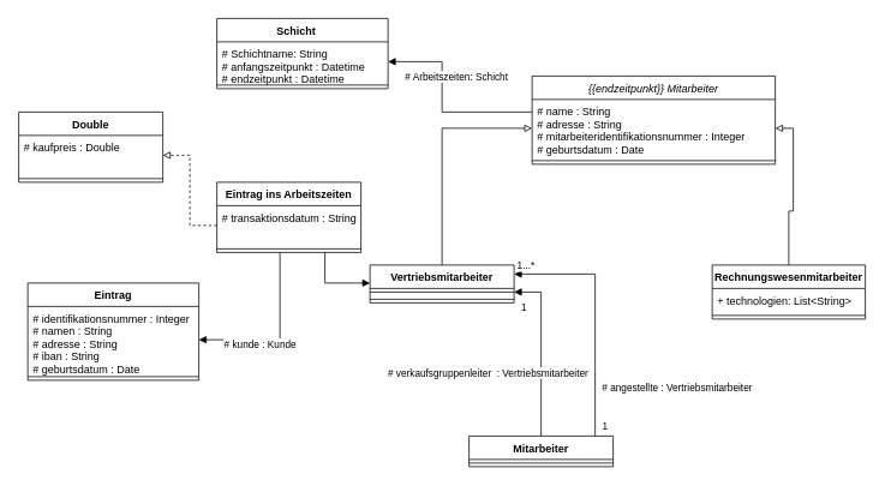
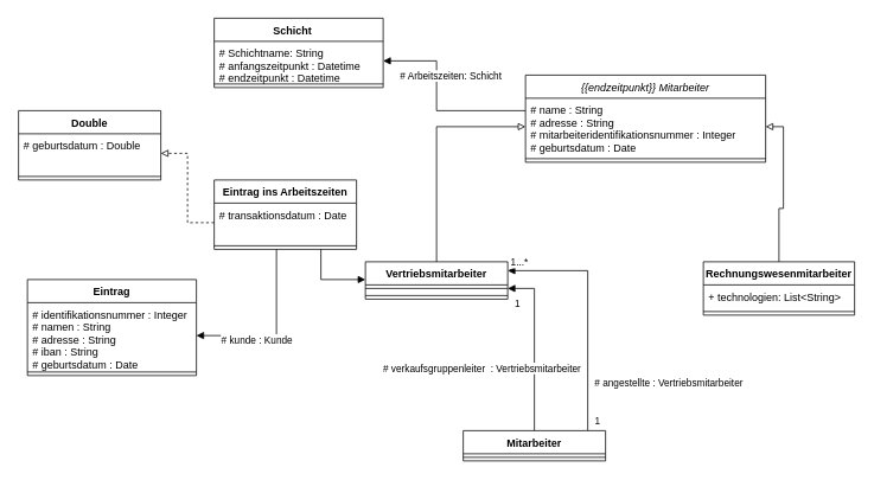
  <mxCell id="0" />
  <mxCell id="1" parent="0" />
  <mxCell id="2" value="{{endzeitpunkt}} Mitarbeiter" style="swimlane;fontStyle=2;align=center;verticalAlign=top;childLayout=stackLayout;horizontal=1;startSize=26;horizontalStack=0;resizeParent=1;resizeParentMax=0;resizeLast=0;collapsible=1;marginBottom=0;" parent="1" vertex="1"><mxGeometry x="590" y="84" width="270" height="98" as="geometry" /></mxCell>
  <mxCell id="3" value="# name : String&#10;# adresse : String&#10;# mitarbeiteridentifikationsnummer : Integer&#10;# geburtsdatum : Date" style="text;strokeColor=none;fillColor=none;align=left;verticalAlign=top;spacingLeft=4;spacingRight=4;overflow=hidden;rotatable=0;points=[[0,0.5],[1,0.5]];portConstraint=eastwest;spacingTop=0;fontColor=#000000;" parent="2" vertex="1"><mxGeometry y="26" width="270" height="64" as="geometry" /></mxCell>
  <mxCell id="4" value="" style="line;strokeWidth=1;fillColor=none;align=left;verticalAlign=middle;spacingTop=-1;spacingLeft=3;spacingRight=3;rotatable=0;labelPosition=right;points=[];portConstraint=eastwest;strokeColor=inherit;" parent="2" vertex="1"><mxGeometry y="90" width="270" height="8" as="geometry" /></mxCell>
  <mxCell id="5" style="edgeStyle=orthogonalEdgeStyle;rounded=0;orthogonalLoop=1;jettySize=auto;html=1;exitX=0.5;exitY=0;exitDx=0;exitDy=0;fontColor=#000000;endArrow=block;endFill=0;" parent="1" source="6" target="3" edge="1"><mxGeometry relative="1" as="geometry"><mxPoint x="580" y="224" as="targetPoint" /></mxGeometry></mxCell>
  <mxCell id="6" value="Vertriebsmitarbeiter" style="swimlane;fontStyle=1;align=center;verticalAlign=top;childLayout=stackLayout;horizontal=1;startSize=26;horizontalStack=0;resizeParent=1;resizeParentMax=0;resizeLast=0;collapsible=1;marginBottom=0;fontColor=#000000;" parent="1" vertex="1"><mxGeometry x="410" y="294" width="160" height="42" as="geometry" /></mxCell>
  <mxCell id="7" value="" style="line;strokeWidth=1;fillColor=none;align=left;verticalAlign=middle;spacingTop=-1;spacingLeft=3;spacingRight=3;rotatable=0;labelPosition=right;points=[];portConstraint=eastwest;strokeColor=inherit;fontColor=#000000;" parent="6" vertex="1"><mxGeometry y="26" width="160" height="8" as="geometry" /></mxCell>
  <mxCell id="8" value="" style="line;strokeWidth=1;fillColor=none;align=left;verticalAlign=middle;spacingTop=-1;spacingLeft=3;spacingRight=3;rotatable=0;labelPosition=right;points=[];portConstraint=eastwest;strokeColor=inherit;fontColor=#000000;" parent="6" vertex="1"><mxGeometry y="34" width="160" height="8" as="geometry" /></mxCell>
  <mxCell id="9" style="edgeStyle=orthogonalEdgeStyle;rounded=0;orthogonalLoop=1;jettySize=auto;html=1;exitX=0.5;exitY=0;exitDx=0;exitDy=0;fontColor=#000000;endArrow=block;endFill=0;" parent="1" source="10" target="3" edge="1"><mxGeometry relative="1" as="geometry"><mxPoint x="850" y="224" as="targetPoint" /></mxGeometry></mxCell>
  <mxCell id="10" value="Rechnungswesenmitarbeiter&#10;" style="swimlane;fontStyle=1;align=center;verticalAlign=top;childLayout=stackLayout;horizontal=1;startSize=26;horizontalStack=0;resizeParent=1;resizeParentMax=0;resizeLast=0;collapsible=1;marginBottom=0;fontColor=#000000;" parent="1" vertex="1"><mxGeometry x="790" y="294" width="170" height="60" as="geometry"><mxRectangle x="420" y="360" width="200" height="30" as="alternateBounds" /></mxGeometry></mxCell>
  <mxCell id="11" value="+ technologien: List&lt;String&gt;" style="text;strokeColor=none;fillColor=none;align=left;verticalAlign=top;spacingLeft=4;spacingRight=4;overflow=hidden;rotatable=0;points=[[0,0.5],[1,0.5]];portConstraint=eastwest;fontColor=#000000;" parent="10" vertex="1"><mxGeometry y="26" width="170" height="26" as="geometry" /></mxCell>
  <mxCell id="12" value="" style="line;strokeWidth=1;fillColor=none;align=left;verticalAlign=middle;spacingTop=-1;spacingLeft=3;spacingRight=3;rotatable=0;labelPosition=right;points=[];portConstraint=eastwest;strokeColor=inherit;fontColor=#000000;" parent="10" vertex="1"><mxGeometry y="52" width="170" height="8" as="geometry" /></mxCell>
  <mxCell id="13" style="edgeStyle=orthogonalEdgeStyle;rounded=0;orthogonalLoop=1;jettySize=auto;html=1;fontColor=#000000;endArrow=block;endFill=1;" parent="1" source="20" edge="1"><mxGeometry relative="1" as="geometry"><mxPoint x="570" y="324" as="targetPoint" /><Array as="points"><mxPoint x="600" y="324" /><mxPoint x="570" y="324" /></Array></mxGeometry></mxCell>
  <mxCell id="14" value="# verkaufsgruppenleiter&amp;nbsp; : Vertriebsmitarbeiter" style="edgeLabel;html=1;align=center;verticalAlign=middle;resizable=0;points=[];fontColor=#000000;" parent="13" vertex="1" connectable="0"><mxGeometry x="-0.046" y="1" relative="1" as="geometry"><mxPoint x="-59" y="20" as="offset" /></mxGeometry></mxCell>
  <mxCell id="15" value="1" style="edgeLabel;html=1;align=center;verticalAlign=middle;resizable=0;points=[];fontColor=#000000;" parent="13" vertex="1" connectable="0"><mxGeometry x="0.385" relative="1" as="geometry"><mxPoint x="-20" y="-12" as="offset" /></mxGeometry></mxCell>
  <mxCell id="16" style="edgeStyle=orthogonalEdgeStyle;rounded=0;orthogonalLoop=1;jettySize=auto;html=1;fontColor=#000000;endArrow=block;endFill=1;" parent="1" source="20" edge="1"><mxGeometry relative="1" as="geometry"><mxPoint x="570" y="304" as="targetPoint" /><Array as="points"><mxPoint x="660" y="304" /><mxPoint x="570" y="304" /></Array></mxGeometry></mxCell>
  <mxCell id="17" value="# angestellte : Vertriebsmitarbeiter" style="edgeLabel;html=1;align=center;verticalAlign=middle;resizable=0;points=[];fontColor=#000000;" parent="16" vertex="1" connectable="0"><mxGeometry x="-0.657" y="1" relative="1" as="geometry"><mxPoint x="91" y="-9" as="offset" /></mxGeometry></mxCell>
  <mxCell id="18" value="1...*" style="edgeLabel;html=1;align=center;verticalAlign=middle;resizable=0;points=[];fontColor=#000000;" parent="16" vertex="1" connectable="0"><mxGeometry x="0.789" y="-2" relative="1" as="geometry"><mxPoint x="-16" y="-8" as="offset" /></mxGeometry></mxCell>
  <mxCell id="19" value="1" style="edgeLabel;html=1;align=center;verticalAlign=middle;resizable=0;points=[];fontColor=#000000;" parent="16" vertex="1" connectable="0"><mxGeometry x="-0.845" relative="1" as="geometry"><mxPoint x="10" y="9" as="offset" /></mxGeometry></mxCell>
  <mxCell id="20" value="Mitarbeiter" style="swimlane;fontStyle=1;align=center;verticalAlign=top;childLayout=stackLayout;horizontal=1;startSize=26;horizontalStack=0;resizeParent=1;resizeParentMax=0;resizeLast=0;collapsible=1;marginBottom=0;fontColor=#000000;" parent="1" vertex="1"><mxGeometry x="520" y="484" width="160" height="34" as="geometry" /></mxCell>
  <mxCell id="21" value="" style="line;strokeWidth=1;fillColor=none;align=left;verticalAlign=middle;spacingTop=-1;spacingLeft=3;spacingRight=3;rotatable=0;labelPosition=right;points=[];portConstraint=eastwest;strokeColor=inherit;fontColor=#000000;" parent="20" vertex="1"><mxGeometry y="26" width="160" height="8" as="geometry" /></mxCell>
  <mxCell id="22" value="Eintrag" style="swimlane;fontStyle=1;align=center;verticalAlign=top;childLayout=stackLayout;horizontal=1;startSize=26;horizontalStack=0;resizeParent=1;resizeParentMax=0;resizeLast=0;collapsible=1;marginBottom=0;fontColor=#000000;" parent="1" vertex="1"><mxGeometry x="30" y="314" width="190" height="108" as="geometry" /></mxCell>
  <mxCell id="23" value="# identifikationsnummer : Integer&#10;# namen : String&#10;# adresse : String&#10;# iban : String&#10;# geburtsdatum : Date" style="text;strokeColor=none;fillColor=none;align=left;verticalAlign=top;spacingLeft=4;spacingRight=4;overflow=hidden;rotatable=0;points=[[0,0.5],[1,0.5]];portConstraint=eastwest;fontColor=#000000;" parent="22" vertex="1"><mxGeometry y="26" width="190" height="74" as="geometry" /></mxCell>
  <mxCell id="24" value="" style="line;strokeWidth=1;fillColor=none;align=left;verticalAlign=middle;spacingTop=-1;spacingLeft=3;spacingRight=3;rotatable=0;labelPosition=right;points=[];portConstraint=eastwest;strokeColor=inherit;fontColor=#000000;" parent="22" vertex="1"><mxGeometry y="100" width="190" height="8" as="geometry" /></mxCell>
  <mxCell id="25" value="Schicht    " style="swimlane;fontStyle=1;align=center;verticalAlign=top;childLayout=stackLayout;horizontal=1;startSize=26;horizontalStack=0;resizeParent=1;resizeParentMax=0;resizeLast=0;collapsible=1;marginBottom=0;fontColor=#000000;" parent="1" vertex="1"><mxGeometry x="240" y="20" width="190" height="78" as="geometry" /></mxCell>
  <mxCell id="26" value="# Schichtname: String&#10;# anfangszeitpunkt : Datetime&#10;# endzeitpunkt : Datetime&#10;" style="text;strokeColor=none;fillColor=none;align=left;verticalAlign=top;spacingLeft=4;spacingRight=4;overflow=hidden;rotatable=0;points=[[0,0.5],[1,0.5]];portConstraint=eastwest;fontColor=#000000;" parent="25" vertex="1"><mxGeometry y="26" width="190" height="44" as="geometry" /></mxCell>
  <mxCell id="27" value="" style="line;strokeWidth=1;fillColor=none;align=left;verticalAlign=middle;spacingTop=-1;spacingLeft=3;spacingRight=3;rotatable=0;labelPosition=right;points=[];portConstraint=eastwest;strokeColor=inherit;fontColor=#000000;" parent="25" vertex="1"><mxGeometry y="70" width="190" height="8" as="geometry" /></mxCell>
  <mxCell id="28" style="edgeStyle=orthogonalEdgeStyle;rounded=0;orthogonalLoop=1;jettySize=auto;html=1;fontColor=#000000;endArrow=block;endFill=1;" parent="1" source="3" target="26" edge="1"><mxGeometry relative="1" as="geometry"><Array as="points"><mxPoint x="490" y="124" /><mxPoint x="490" y="68" /></Array></mxGeometry></mxCell>
  <mxCell id="29" value="# Arbeitszeiten: Schicht" style="edgeLabel;html=1;align=center;verticalAlign=middle;resizable=0;points=[];fontColor=#000000;" parent="28" vertex="1" connectable="0"><mxGeometry x="0.524" y="-1" relative="1" as="geometry"><mxPoint x="24" y="17" as="offset" /></mxGeometry></mxCell>
  <mxCell id="30" style="edgeStyle=orthogonalEdgeStyle;rounded=0;orthogonalLoop=1;jettySize=auto;html=1;entryX=1;entryY=0.5;entryDx=0;entryDy=0;fontColor=#000000;endArrow=block;endFill=1;" parent="1" source="33" target="23" edge="1"><mxGeometry relative="1" as="geometry"><Array as="points"><mxPoint x="310" y="377" /></Array></mxGeometry></mxCell>
  <mxCell id="31" value="# kunde : Kunde" style="edgeLabel;html=1;align=center;verticalAlign=middle;resizable=0;points=[];fontColor=#000000;" parent="30" vertex="1" connectable="0"><mxGeometry x="-0.028" y="-3" relative="1" as="geometry"><mxPoint x="-20" y="10" as="offset" /></mxGeometry></mxCell>
  <mxCell id="32" style="edgeStyle=orthogonalEdgeStyle;rounded=0;orthogonalLoop=1;jettySize=auto;html=1;fontColor=#000000;endArrow=block;endFill=1;" parent="1" source="33" edge="1"><mxGeometry relative="1" as="geometry"><mxPoint x="410" y="314" as="targetPoint" /><Array as="points"><mxPoint x="360" y="314" /><mxPoint x="410" y="314" /></Array></mxGeometry></mxCell>
  <mxCell id="33" value="Eintrag ins Arbeitszeiten" style="swimlane;fontStyle=1;align=center;verticalAlign=top;childLayout=stackLayout;horizontal=1;startSize=26;horizontalStack=0;resizeParent=1;resizeParentMax=0;resizeLast=0;collapsible=1;marginBottom=0;fontColor=#000000;" parent="1" vertex="1"><mxGeometry x="240" y="202" width="160" height="78" as="geometry" /></mxCell>
- <mxCell id="34" value="# transaktionsdatum : String" style="text;strokeColor=none;fillColor=none;align=left;verticalAlign=top;spacingLeft=4;spacingRight=4;overflow=hidden;rotatable=0;points=[[0,0.5],[1,0.5]];portConstraint=eastwest;fontColor=#000000;" parent="33" vertex="1"><mxGeometry y="26" width="160" height="44" as="geometry" /></mxCell>
+ <mxCell id="34" value="# transaktionsdatum : Date" style="text;strokeColor=none;fillColor=none;align=left;verticalAlign=top;spacingLeft=4;spacingRight=4;overflow=hidden;rotatable=0;points=[[0,0.5],[1,0.5]];portConstraint=eastwest;fontColor=#000000;" parent="33" vertex="1"><mxGeometry y="26" width="160" height="44" as="geometry" /></mxCell>
  <mxCell id="35" value="" style="line;strokeWidth=1;fillColor=none;align=left;verticalAlign=middle;spacingTop=-1;spacingLeft=3;spacingRight=3;rotatable=0;labelPosition=right;points=[];portConstraint=eastwest;strokeColor=inherit;fontColor=#000000;" parent="33" vertex="1"><mxGeometry y="70" width="160" height="8" as="geometry" /></mxCell>
  <mxCell id="36" value="Double" style="swimlane;fontStyle=1;align=center;verticalAlign=top;childLayout=stackLayout;horizontal=1;startSize=26;horizontalStack=0;resizeParent=1;resizeParentMax=0;resizeLast=0;collapsible=1;marginBottom=0;fontColor=#000000;" vertex="1" parent="1"><mxGeometry x="20" y="124" width="160" height="78" as="geometry" /></mxCell>
- <mxCell id="37" value="# kaufpreis : Double" style="text;strokeColor=none;fillColor=none;align=left;verticalAlign=top;spacingLeft=4;spacingRight=4;overflow=hidden;rotatable=0;points=[[0,0.5],[1,0.5]];portConstraint=eastwest;fontColor=#000000;" vertex="1" parent="36"><mxGeometry y="26" width="160" height="44" as="geometry" /></mxCell>
+ <mxCell id="37" value="# geburtsdatum : Double" style="text;strokeColor=none;fillColor=none;align=left;verticalAlign=top;spacingLeft=4;spacingRight=4;overflow=hidden;rotatable=0;points=[[0,0.5],[1,0.5]];portConstraint=eastwest;fontColor=#000000;" vertex="1" parent="36"><mxGeometry y="26" width="160" height="44" as="geometry" /></mxCell>
  <mxCell id="38" value="" style="line;strokeWidth=1;fillColor=none;align=left;verticalAlign=middle;spacingTop=-1;spacingLeft=3;spacingRight=3;rotatable=0;labelPosition=right;points=[];portConstraint=eastwest;strokeColor=inherit;fontColor=#000000;" vertex="1" parent="36"><mxGeometry y="70" width="160" height="8" as="geometry" /></mxCell>
  <mxCell id="39" style="edgeStyle=orthogonalEdgeStyle;rounded=0;orthogonalLoop=1;jettySize=auto;html=1;endArrow=block;endFill=0;dashed=1;" edge="1" parent="1" source="34" target="37"><mxGeometry relative="1" as="geometry" /></mxCell>
